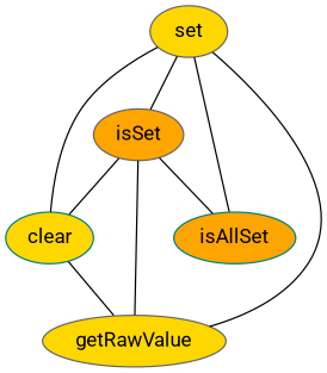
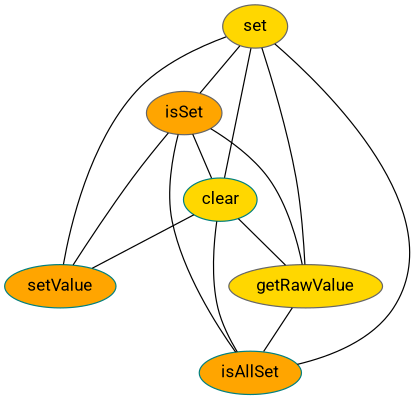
  strict graph {
    fontname=Roboto
    node [color=gray40 fillcolor=gold fontname=Roboto style=filled]
    edge [fontname=Roboto]
    set
    isSet [fillcolor=orange]
+   setValue [color=teal fillcolor=orange]
    clear [color=teal]
    getRawValue
    isAllSet [color=teal fillcolor=orange]
    set -- isSet
+   set -- setValue
    set -- clear
    set -- getRawValue
    set -- isAllSet
+   isSet -- setValue
    isSet -- clear
    isSet -- getRawValue
    isSet -- isAllSet
+   clear -- setValue
    clear -- getRawValue
+   clear -- isAllSet
+   getRawValue -- isAllSet
  }
